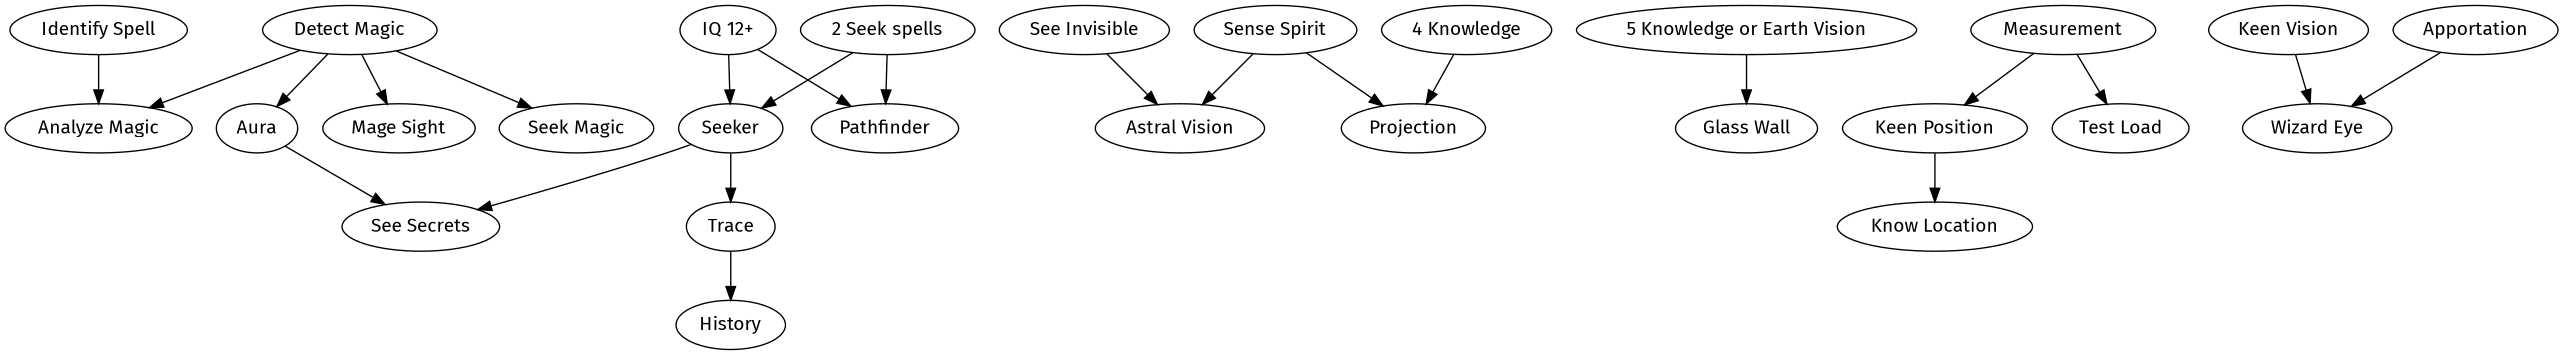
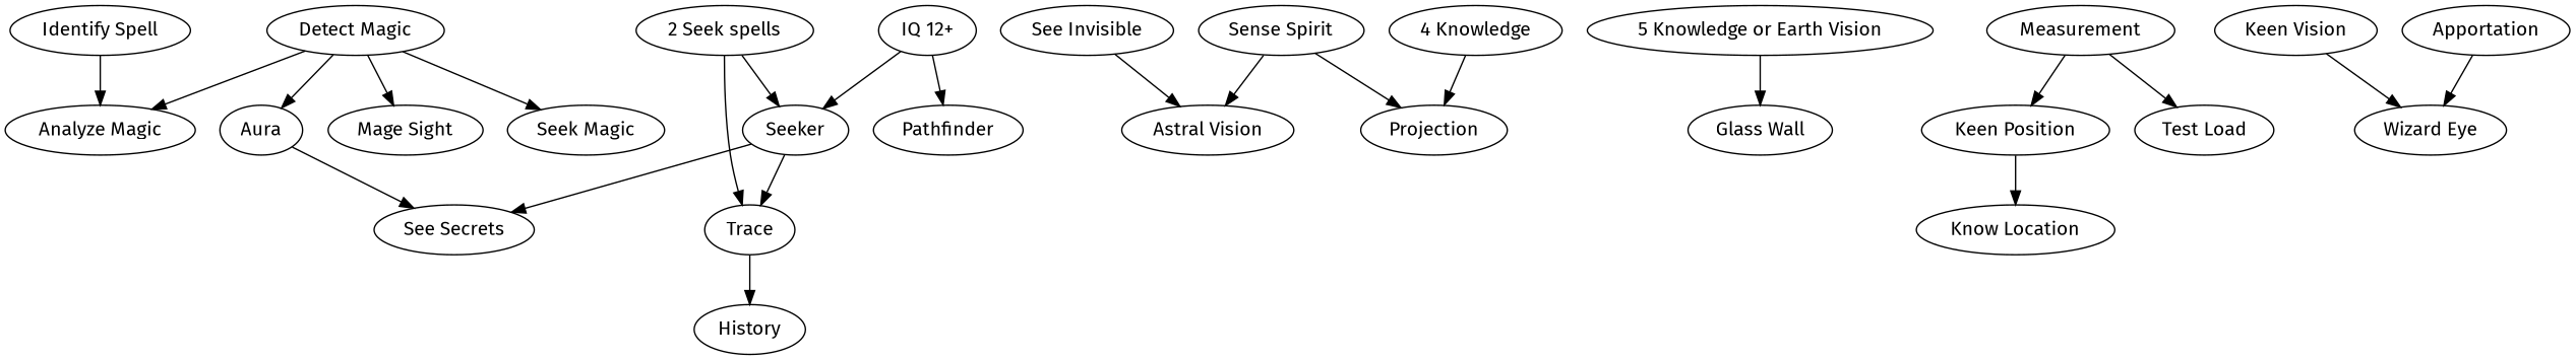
  digraph {
    fontname="Fira Sans"
    node [fontname="Fira Sans"]
    edge [fontname="Fira Sans"]
    "Identify Spell"
    "Analyze Magic"
    "Sense Spirit"
    "Astral Vision"
    Projection
    "See Invisible"
    "Detect Magic"
    Aura
    "Mage Sight"
    "Seek Magic"
    "See Secrets"
    "5 Knowledge or Earth Vision"
    "Glass Wall"
    Trace
    History
    n16 [label="Keen Position"]
    "Know Location"
    "IQ 12+"
    Pathfinder
    Seeker
    "2 Seek spells"
    "4 Knowledge"
    Measurement
    "Test Load"
    "Keen Vision"
    "Wizard Eye"
    Apportation
    "Identify Spell" -> "Analyze Magic"
    "Sense Spirit" -> "Astral Vision"
    "Sense Spirit" -> Projection
    "See Invisible" -> "Astral Vision"
    "Detect Magic" -> "Analyze Magic"
    "Detect Magic" -> Aura
    "Detect Magic" -> "Mage Sight"
    "Detect Magic" -> "Seek Magic"
    Aura -> "See Secrets"
    "5 Knowledge or Earth Vision" -> "Glass Wall"
    Trace -> History
    n16 -> "Know Location"
    "IQ 12+" -> Pathfinder
    "IQ 12+" -> Seeker
    Seeker -> "See Secrets"
    Seeker -> Trace
-   "2 Seek spells" -> Pathfinder
+   "2 Seek spells" -> Trace
    "2 Seek spells" -> Seeker
    "4 Knowledge" -> Projection
    Measurement -> n16
    Measurement -> "Test Load"
    "Keen Vision" -> "Wizard Eye"
    Apportation -> "Wizard Eye"
  }
